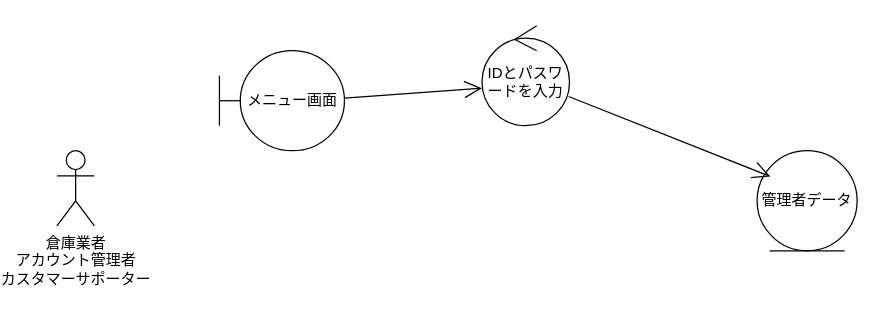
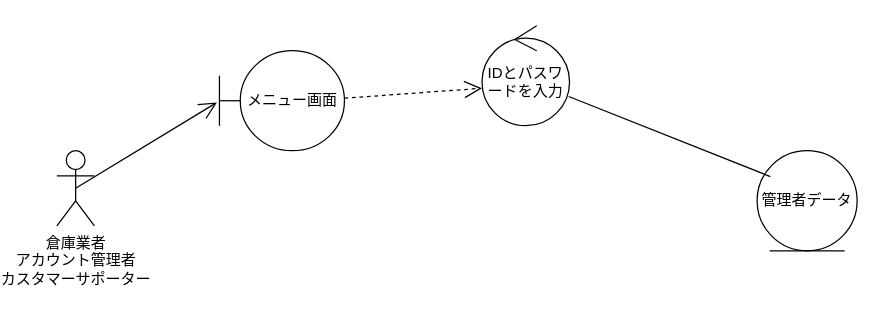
  <mxCell id="0" />
  <mxCell id="1" parent="0" />
  <mxCell id="2" value="倉庫業者&lt;div&gt;&lt;font color=&quot;#000000&quot;&gt;アカウント管理者&lt;/font&gt;&lt;/div&gt;&lt;div&gt;&lt;font color=&quot;#000000&quot;&gt;カスタマーサポーター&lt;/font&gt;&lt;/div&gt;&lt;div&gt;&lt;font color=&quot;#000000&quot;&gt;&lt;br&gt;&lt;/font&gt;&lt;/div&gt;" style="shape=umlActor;verticalLabelPosition=bottom;verticalAlign=top;html=1;" parent="1" vertex="1"><mxGeometry x="20" y="120" width="30" height="60" as="geometry" /></mxCell>
  <mxCell id="3" value="メニュー画面" style="shape=umlBoundary;whiteSpace=wrap;html=1;" parent="1" vertex="1"><mxGeometry x="150" y="40" width="100" height="80" as="geometry" /></mxCell>
  <mxCell id="4" value="IDとパスワードを入力" style="ellipse;shape=umlControl;whiteSpace=wrap;html=1;" parent="1" vertex="1"><mxGeometry x="360" y="20" width="70" height="80" as="geometry" /></mxCell>
  <mxCell id="5" value="管理者データ" style="ellipse;shape=umlEntity;whiteSpace=wrap;html=1;" parent="1" vertex="1"><mxGeometry x="580" y="120" width="80" height="80" as="geometry" /></mxCell>
- <mxCell id="7" value="" style="endArrow=open;endFill=1;endSize=12;html=1;exitX=1;exitY=0.475;exitDx=0;exitDy=0;exitPerimeter=0;entryX=0;entryY=0.625;entryDx=0;entryDy=0;entryPerimeter=0;" parent="1" source="3" target="4" edge="1"><mxGeometry width="160" relative="1" as="geometry"><mxPoint x="210" y="60" as="sourcePoint" /><mxPoint x="370" y="60" as="targetPoint" /></mxGeometry></mxCell>
- <mxCell id="8" value="" style="endArrow=open;endFill=1;endSize=12;html=1;exitX=0.99;exitY=0.708;exitDx=0;exitDy=0;exitPerimeter=0;entryX=0.133;entryY=0.258;entryDx=0;entryDy=0;entryPerimeter=0;" parent="1" source="4" target="5" edge="1"><mxGeometry width="160" relative="1" as="geometry"><mxPoint x="480" y="60" as="sourcePoint" /><mxPoint x="640" y="60" as="targetPoint" /><Array as="points" /></mxGeometry></mxCell>
+ <mxCell id="6" value="" style="endArrow=open;endFill=1;endSize=12;html=1;exitX=0.5;exitY=0.5;exitDx=0;exitDy=0;exitPerimeter=0;entryX=-0.02;entryY=0.517;entryDx=0;entryDy=0;entryPerimeter=0;" parent="1" source="2" target="3" edge="1"><mxGeometry width="160" relative="1" as="geometry"><mxPoint x="-80" y="60" as="sourcePoint" /><mxPoint x="80" y="60" as="targetPoint" /></mxGeometry></mxCell>
+ <mxCell id="7" value="" style="endArrow=open;endFill=1;endSize=12;html=1;exitX=1;exitY=0.475;exitDx=0;exitDy=0;exitPerimeter=0;entryX=0;entryY=0.625;entryDx=0;entryDy=0;entryPerimeter=0;dashed=1;" parent="1" source="3" target="4" edge="1"><mxGeometry width="160" relative="1" as="geometry"><mxPoint x="210" y="60" as="sourcePoint" /><mxPoint x="370" y="60" as="targetPoint" /></mxGeometry></mxCell>
+ <mxCell id="8" value="" style="endArrow=none;endFill=1;endSize=12;html=1;exitX=0.99;exitY=0.708;exitDx=0;exitDy=0;exitPerimeter=0;entryX=0.133;entryY=0.258;entryDx=0;entryDy=0;entryPerimeter=0;" parent="1" source="4" target="5" edge="1"><mxGeometry width="160" relative="1" as="geometry"><mxPoint x="480" y="60" as="sourcePoint" /><mxPoint x="640" y="60" as="targetPoint" /><Array as="points" /></mxGeometry></mxCell>
